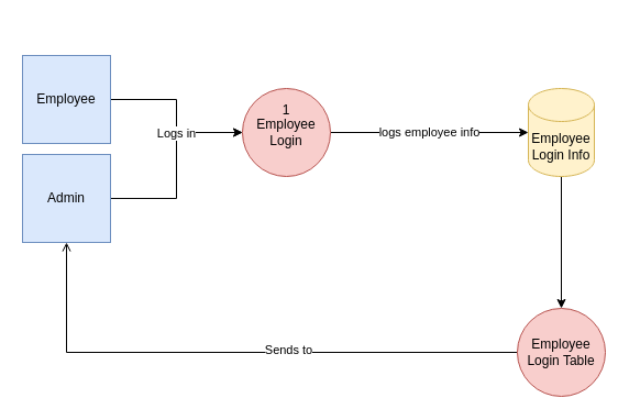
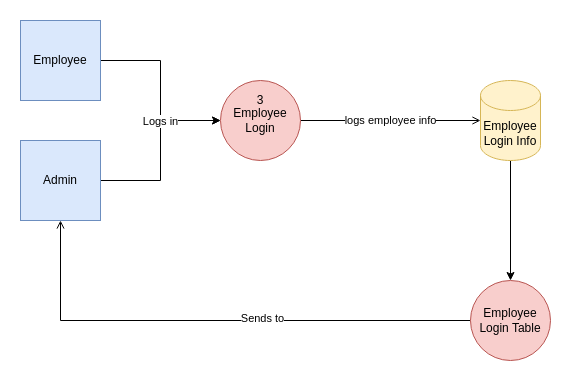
  <mxCell id="0" />
  <mxCell id="1" parent="0" />
  <mxCell id="2" style="edgeStyle=orthogonalEdgeStyle;rounded=0;orthogonalLoop=1;jettySize=auto;html=1;entryX=0;entryY=0.5;entryDx=0;entryDy=0;" edge="1" parent="1" source="3" target="8"><mxGeometry relative="1" as="geometry" /></mxCell>
- <mxCell id="3" value="Employee" style="whiteSpace=wrap;html=1;aspect=fixed;fillColor=#dae8fc;strokeColor=#6c8ebf;" vertex="1" parent="1"><mxGeometry x="20" y="50" width="80" height="80" as="geometry" /></mxCell>
+ <mxCell id="3" value="Employee" style="whiteSpace=wrap;html=1;aspect=fixed;fillColor=#dae8fc;strokeColor=#6c8ebf;" vertex="1" parent="1"><mxGeometry x="20" y="20" width="80" height="80" as="geometry" /></mxCell>
  <mxCell id="4" style="edgeStyle=orthogonalEdgeStyle;rounded=0;orthogonalLoop=1;jettySize=auto;html=1;entryX=0;entryY=0.5;entryDx=0;entryDy=0;endArrow=open;" edge="1" parent="1" source="6" target="8"><mxGeometry relative="1" as="geometry" /></mxCell>
  <mxCell id="5" value="Logs in" style="edgeLabel;html=1;align=center;verticalAlign=middle;resizable=0;points=[];" vertex="1" connectable="0" parent="4"><mxGeometry x="0.333" y="-1" relative="1" as="geometry"><mxPoint x="-1" y="-1" as="offset" /></mxGeometry></mxCell>
  <mxCell id="6" value="Admin" style="whiteSpace=wrap;html=1;aspect=fixed;fillColor=#dae8fc;strokeColor=#6c8ebf;" vertex="1" parent="1"><mxGeometry x="20" y="140" width="80" height="80" as="geometry" /></mxCell>
- <mxCell id="7" value="logs employee info" style="edgeStyle=orthogonalEdgeStyle;rounded=0;orthogonalLoop=1;jettySize=auto;html=1;" edge="1" parent="1" source="8" target="10"><mxGeometry relative="1" as="geometry" /></mxCell>
+ <mxCell id="7" value="logs employee info" style="edgeStyle=orthogonalEdgeStyle;rounded=0;orthogonalLoop=1;jettySize=auto;html=1;endArrow=open;" edge="1" parent="1" source="8" target="10"><mxGeometry relative="1" as="geometry" /></mxCell>
  <mxCell id="8" value="Employee Login" style="ellipse;whiteSpace=wrap;html=1;aspect=fixed;fillColor=#f8cecc;strokeColor=#b85450;" vertex="1" parent="1"><mxGeometry x="220" y="80" width="80" height="80" as="geometry" /></mxCell>
  <mxCell id="9" style="edgeStyle=orthogonalEdgeStyle;rounded=0;orthogonalLoop=1;jettySize=auto;html=1;" edge="1" parent="1" source="10" target="13"><mxGeometry relative="1" as="geometry" /></mxCell>
  <mxCell id="10" value="Employee Login Info" style="shape=cylinder3;whiteSpace=wrap;html=1;boundedLbl=1;backgroundOutline=1;size=15;fillColor=#fff2cc;strokeColor=#d6b656;" vertex="1" parent="1"><mxGeometry x="480" y="80" width="60" height="80" as="geometry" /></mxCell>
  <mxCell id="11" style="edgeStyle=orthogonalEdgeStyle;rounded=0;orthogonalLoop=1;jettySize=auto;html=1;entryX=0.5;entryY=1;entryDx=0;entryDy=0;endArrow=open;" edge="1" parent="1" source="13" target="6"><mxGeometry relative="1" as="geometry" /></mxCell>
  <mxCell id="12" value="Sends to" style="edgeLabel;html=1;align=center;verticalAlign=middle;resizable=0;points=[];" vertex="1" connectable="0" parent="11"><mxGeometry x="-0.18" y="-3" relative="1" as="geometry"><mxPoint as="offset" /></mxGeometry></mxCell>
  <mxCell id="13" value="Employee Login Table" style="ellipse;whiteSpace=wrap;html=1;aspect=fixed;fillColor=#f8cecc;strokeColor=#b85450;" vertex="1" parent="1"><mxGeometry x="470" y="280" width="80" height="80" as="geometry" /></mxCell>
- <mxCell id="14" value="1" style="text;html=1;strokeColor=none;fillColor=none;align=center;verticalAlign=middle;whiteSpace=wrap;rounded=0;" vertex="1" parent="1"><mxGeometry x="240" y="90" width="40" height="20" as="geometry" /></mxCell>
+ <mxCell id="14" value="3" style="text;html=1;strokeColor=none;fillColor=none;align=center;verticalAlign=middle;whiteSpace=wrap;rounded=0;" vertex="1" parent="1"><mxGeometry x="240" y="90" width="40" height="20" as="geometry" /></mxCell>
